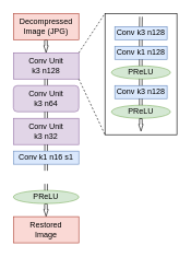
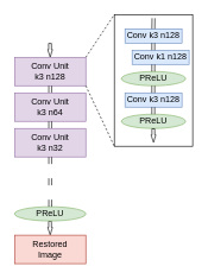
  <mxCell id="0" />
  <mxCell id="1" parent="0" />
  <mxCell id="2" value="" style="endArrow=none;dashed=1;html=1;strokeColor=#000000;entryX=0;entryY=0;entryDx=0;entryDy=0;" edge="1" parent="1" target="15"><mxGeometry width="50" height="50" relative="1" as="geometry"><mxPoint x="120" y="80" as="sourcePoint" /><mxPoint x="170" y="30" as="targetPoint" /></mxGeometry></mxCell>
  <mxCell id="3" value="" style="group" vertex="1" connectable="0" parent="1"><mxGeometry x="160" y="20" width="110" height="185" as="geometry" /></mxCell>
  <mxCell id="4" value="Conv k3 n128" style="rounded=0;whiteSpace=wrap;html=1;fillColor=#dae8fc;strokeColor=#6c8ebf;" vertex="1" parent="3"><mxGeometry x="15" y="20" width="80" height="20" as="geometry" /></mxCell>
- <mxCell id="5" value="Conv k1 n128" style="rounded=0;whiteSpace=wrap;html=1;fillColor=#dae8fc;strokeColor=#6c8ebf;" vertex="1" parent="3"><mxGeometry x="15" y="50" width="80" height="20" as="geometry" /></mxCell>
+ <mxCell id="5" value="Conv k1 n128" style="rounded=0;whiteSpace=wrap;html=1;fillColor=#dae8fc;strokeColor=#6c8ebf;" vertex="1" parent="3"><mxGeometry x="25" y="50" width="80" height="20" as="geometry" /></mxCell>
  <mxCell id="6" value="" style="shape=link;html=1;exitX=0.5;exitY=1;exitDx=0;exitDy=0;" edge="1" parent="3"><mxGeometry width="50" height="50" relative="1" as="geometry"><mxPoint x="54.71" y="40" as="sourcePoint" /><mxPoint x="54.71" y="50" as="targetPoint" /></mxGeometry></mxCell>
  <mxCell id="7" value="PReLU" style="ellipse;whiteSpace=wrap;html=1;fillColor=#d5e8d4;strokeColor=#82b366;" vertex="1" parent="3"><mxGeometry x="10" y="80" width="90" height="20" as="geometry" /></mxCell>
  <mxCell id="8" value="" style="shape=link;html=1;exitX=0.5;exitY=1;exitDx=0;exitDy=0;" edge="1" parent="3"><mxGeometry width="50" height="50" relative="1" as="geometry"><mxPoint x="54.71" y="70" as="sourcePoint" /><mxPoint x="54.71" y="80" as="targetPoint" /></mxGeometry></mxCell>
  <mxCell id="9" value="Conv k3 n128" style="rounded=0;whiteSpace=wrap;html=1;fillColor=#dae8fc;strokeColor=#6c8ebf;" vertex="1" parent="3"><mxGeometry x="15" y="110" width="80" height="20" as="geometry" /></mxCell>
  <mxCell id="10" value="" style="shape=link;html=1;exitX=0.5;exitY=1;exitDx=0;exitDy=0;" edge="1" parent="3"><mxGeometry width="50" height="50" relative="1" as="geometry"><mxPoint x="54.71" y="100" as="sourcePoint" /><mxPoint x="54.71" y="110" as="targetPoint" /></mxGeometry></mxCell>
  <mxCell id="11" value="PReLU" style="ellipse;whiteSpace=wrap;html=1;fillColor=#d5e8d4;strokeColor=#82b366;" vertex="1" parent="3"><mxGeometry x="10" y="140" width="90" height="20" as="geometry" /></mxCell>
  <mxCell id="12" value="" style="shape=link;html=1;exitX=0.5;exitY=1;exitDx=0;exitDy=0;" edge="1" parent="3"><mxGeometry width="50" height="50" relative="1" as="geometry"><mxPoint x="54.71" y="130" as="sourcePoint" /><mxPoint x="54.71" y="140" as="targetPoint" /></mxGeometry></mxCell>
  <mxCell id="13" value="" style="shape=flexArrow;endArrow=classic;html=1;width=4;endSize=3.137;endWidth=1.714;" edge="1" parent="3"><mxGeometry width="50" height="50" relative="1" as="geometry"><mxPoint x="54.76" y="160" as="sourcePoint" /><mxPoint x="55.05" y="180" as="targetPoint" /></mxGeometry></mxCell>
  <mxCell id="14" value="" style="shape=link;html=1;strokeColor=#000000;" edge="1" parent="3"><mxGeometry width="50" height="50" relative="1" as="geometry"><mxPoint x="55" y="5" as="sourcePoint" /><mxPoint x="54.76" y="20" as="targetPoint" /></mxGeometry></mxCell>
  <mxCell id="15" value="" style="rounded=0;whiteSpace=wrap;html=1;glass=0;comic=0;shadow=0;noLabel=0;backgroundOutline=0;fillColor=none;" vertex="1" parent="3"><mxGeometry width="110" height="185" as="geometry" /></mxCell>
  <mxCell id="16" value="" style="group" vertex="1" connectable="0" parent="1"><mxGeometry x="20" y="20" width="100" height="350" as="geometry" /></mxCell>
  <mxCell id="17" value="Conv Unit&lt;br&gt;k3 n128" style="rounded=0;whiteSpace=wrap;html=1;fillColor=#e1d5e7;strokeColor=#9673a6;" vertex="1" parent="16"><mxGeometry y="60" width="100" height="40" as="geometry" /></mxCell>
  <mxCell id="18" value="" style="shape=link;html=1;exitX=0.5;exitY=1;exitDx=0;exitDy=0;" edge="1" parent="16" source="17"><mxGeometry width="50" height="50" relative="1" as="geometry"><mxPoint x="-40" y="270" as="sourcePoint" /><mxPoint x="50" y="110" as="targetPoint" /></mxGeometry></mxCell>
  <mxCell id="19" value="" style="shape=flexArrow;endArrow=classic;html=1;width=4;endSize=3.137;endWidth=1.714;" edge="1" parent="16"><mxGeometry width="50" height="50" relative="1" as="geometry"><mxPoint x="49.71" y="290" as="sourcePoint" /><mxPoint x="50" y="310" as="targetPoint" /></mxGeometry></mxCell>
  <mxCell id="20" value="" style="shape=flexArrow;endArrow=classic;html=1;width=4;endSize=3.137;endWidth=1.714;" edge="1" parent="16"><mxGeometry width="50" height="50" relative="1" as="geometry"><mxPoint x="49.71" y="40" as="sourcePoint" /><mxPoint x="50" y="60" as="targetPoint" /></mxGeometry></mxCell>
- <mxCell id="21" value="Decompressed&lt;br&gt;Image (JPG)" style="rounded=0;whiteSpace=wrap;html=1;fillColor=#fad9d5;strokeColor=#ae4132;" vertex="1" parent="16"><mxGeometry width="100" height="40" as="geometry" /></mxCell>
  <mxCell id="22" value="Restored&lt;br&gt;Image" style="rounded=0;whiteSpace=wrap;html=1;fillColor=#fad9d5;strokeColor=#ae4132;" vertex="1" parent="16"><mxGeometry y="310" width="100" height="40" as="geometry" /></mxCell>
- <mxCell id="23" value="Conv Unit&lt;br&gt;k3 n64" style="whiteSpace=wrap;html=1;fillColor=#e1d5e7;strokeColor=#9673a6;rounded=1;" vertex="1" parent="16"><mxGeometry y="110" width="100" height="40" as="geometry" /></mxCell>
+ <mxCell id="23" value="Conv Unit&lt;br&gt;k3 n64" style="rounded=0;whiteSpace=wrap;html=1;fillColor=#e1d5e7;strokeColor=#9673a6;" vertex="1" parent="16"><mxGeometry y="110" width="100" height="40" as="geometry" /></mxCell>
  <mxCell id="24" value="" style="shape=link;html=1;exitX=0.5;exitY=1;exitDx=0;exitDy=0;" edge="1" parent="16" source="23"><mxGeometry width="50" height="50" relative="1" as="geometry"><mxPoint x="-40" y="320" as="sourcePoint" /><mxPoint x="50" y="160" as="targetPoint" /></mxGeometry></mxCell>
  <mxCell id="25" value="Conv Unit&lt;br&gt;k3 n32" style="rounded=0;whiteSpace=wrap;html=1;fillColor=#e1d5e7;strokeColor=#9673a6;" vertex="1" parent="16"><mxGeometry y="160" width="100" height="40" as="geometry" /></mxCell>
  <mxCell id="26" value="" style="shape=link;html=1;exitX=0.5;exitY=1;exitDx=0;exitDy=0;" edge="1" parent="16" source="25"><mxGeometry width="50" height="50" relative="1" as="geometry"><mxPoint x="-40" y="370" as="sourcePoint" /><mxPoint x="50" y="210" as="targetPoint" /></mxGeometry></mxCell>
- <mxCell id="27" value="Conv k1 n16 s1" style="rounded=0;whiteSpace=wrap;html=1;fillColor=#dae8fc;strokeColor=#6c8ebf;" vertex="1" parent="16"><mxGeometry y="210" width="100" height="20" as="geometry" /></mxCell>
  <mxCell id="28" value="" style="shape=link;html=1;exitX=0.5;exitY=1;exitDx=0;exitDy=0;" edge="1" parent="16"><mxGeometry width="50" height="50" relative="1" as="geometry"><mxPoint x="50" y="230" as="sourcePoint" /><mxPoint x="50" y="240" as="targetPoint" /></mxGeometry></mxCell>
  <mxCell id="29" value="PReLU" style="ellipse;whiteSpace=wrap;html=1;fillColor=#d5e8d4;strokeColor=#82b366;" vertex="1" parent="16"><mxGeometry y="270" width="100" height="20" as="geometry" /></mxCell>
  <mxCell id="30" value="" style="shape=link;html=1;exitX=0.5;exitY=1;exitDx=0;exitDy=0;" edge="1" parent="16"><mxGeometry width="50" height="50" relative="1" as="geometry"><mxPoint x="50" y="260" as="sourcePoint" /><mxPoint x="50" y="270" as="targetPoint" /></mxGeometry></mxCell>
  <mxCell id="31" value="" style="endArrow=none;dashed=1;html=1;strokeColor=#000000;entryX=0;entryY=1;entryDx=0;entryDy=0;exitX=1;exitY=1;exitDx=0;exitDy=0;" edge="1" parent="1" source="17" target="15"><mxGeometry width="50" height="50" relative="1" as="geometry"><mxPoint x="123" y="120" as="sourcePoint" /><mxPoint x="180" y="30" as="targetPoint" /></mxGeometry></mxCell>
